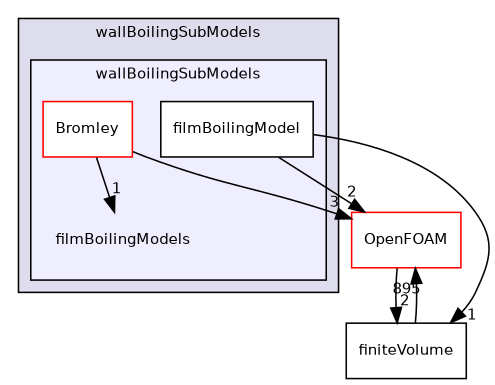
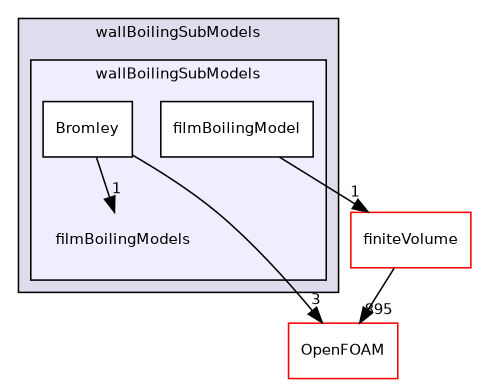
  digraph {
    compound=true
    node [color=red fontname=Helvetica fontsize=10 shape=box]
    edge [headlabel=1 labeldistance=1.5 labelfontname=Helvetica labelfontsize=10]
    n1 [label=filmBoilingModels shape=plaintext]
-   n2 [fillcolor=white label=Bromley style=filled]
+   n2 [color=black fillcolor=white label=Bromley style=filled]
    n3 [color=black fillcolor=white label=filmBoilingModel style=filled]
    n4 [label=OpenFOAM]
-   n5 [color=black label=finiteVolume]
+   n5 [label=finiteVolume]
    subgraph cluster_1 {
      bgcolor="#ddddee"
      fontname=Helvetica
      fontsize=10
      label=wallBoilingSubModels
      pencolor=black
      subgraph cluster_2 {
        bgcolor="#eeeeff"
        fontname=Helvetica
        fontsize=10
        label=wallBoilingSubModels
        pencolor=black
        n1
        n2
        n3
      }
    }
    n2 -> n1
    n2 -> n4 [headlabel=3]
-   n3 -> n4 [headlabel=2]
    n3 -> n5
-   n4 -> n5 [headlabel=2]
    n5 -> n4 [headlabel=895]
  }
